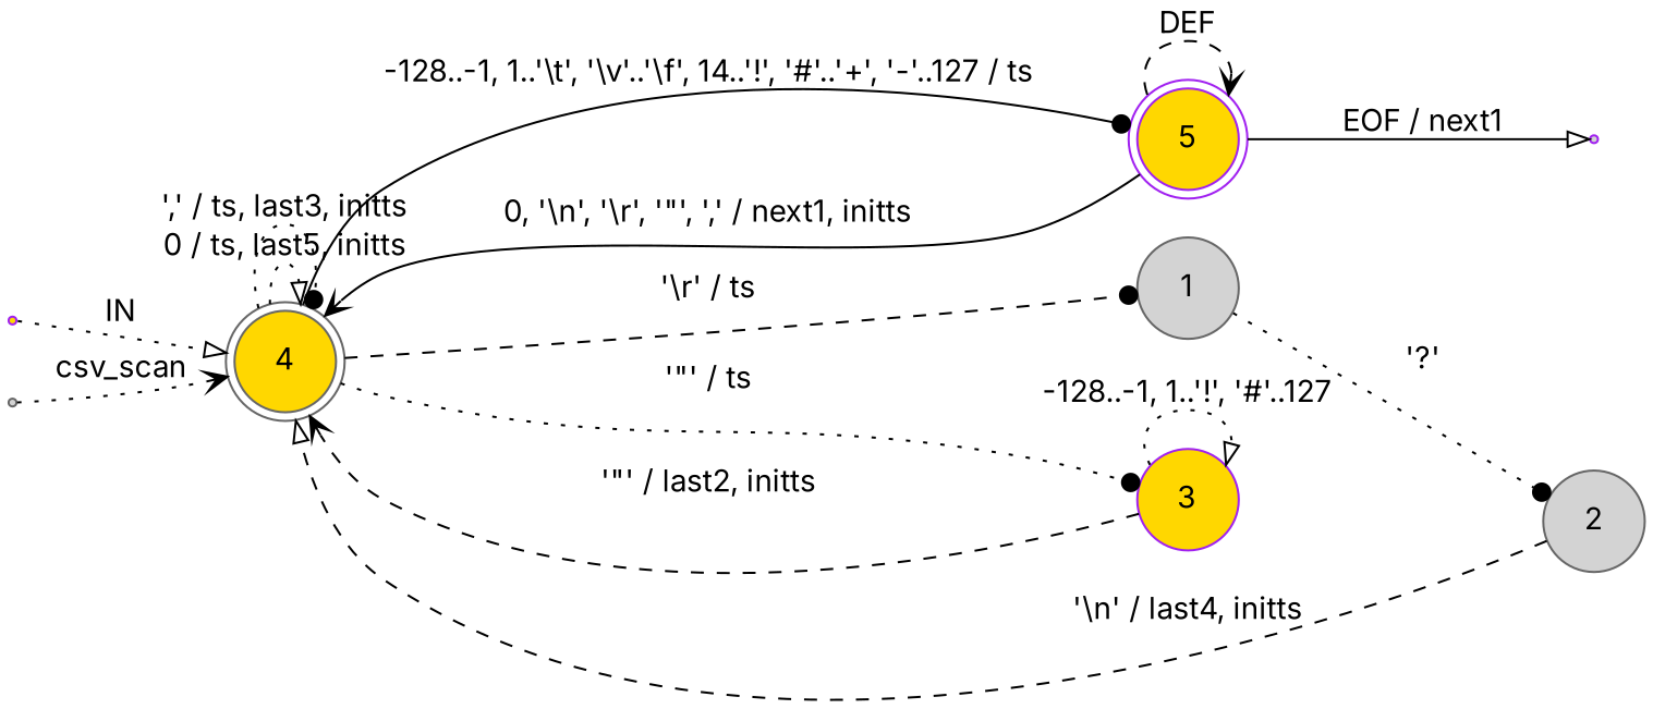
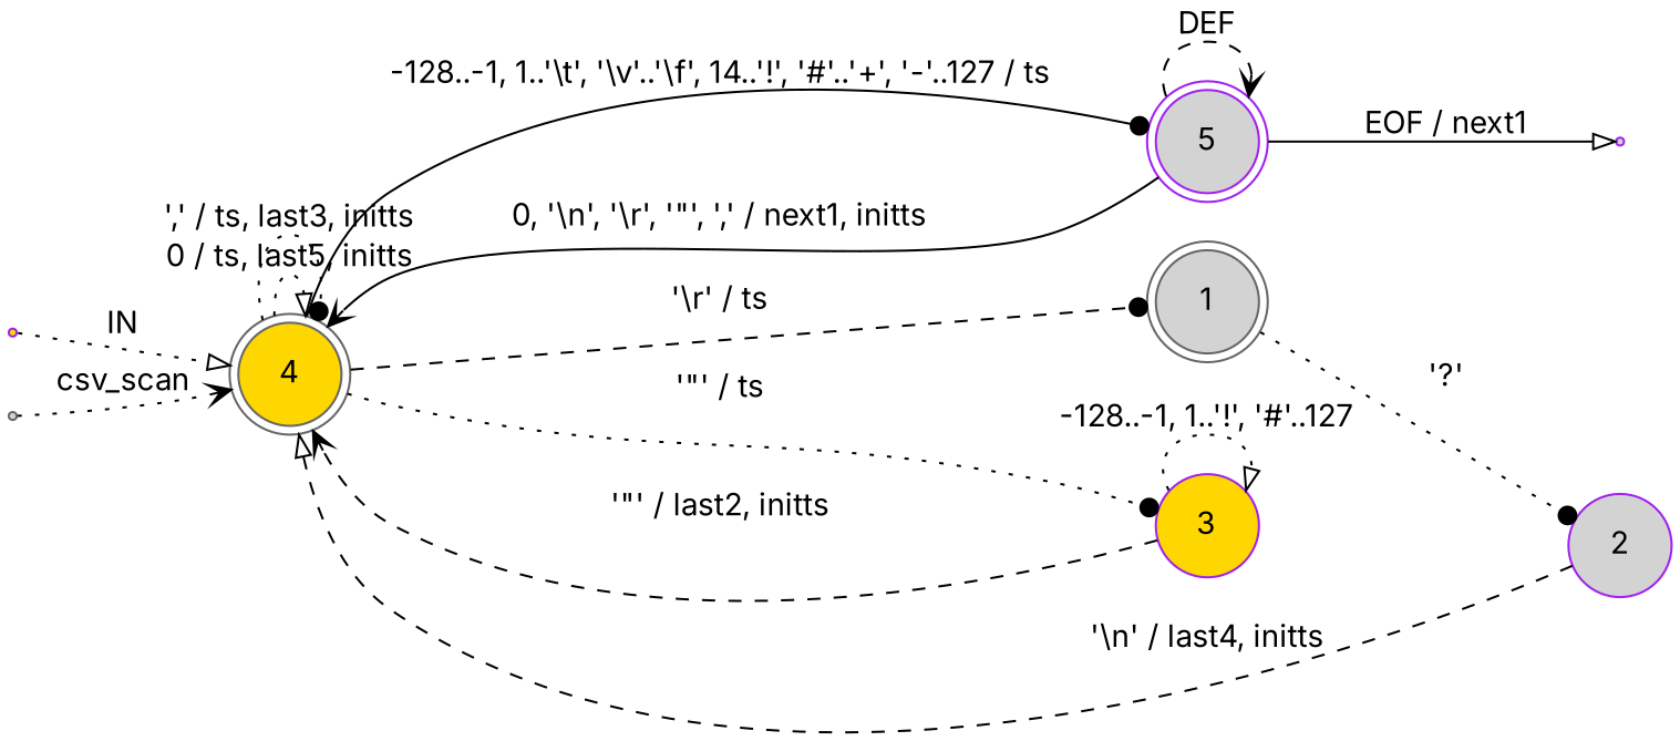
  digraph {
    fontname=Inter
    rankdir=LR
    node [color=purple fillcolor=gold fontname=Inter shape=point style=filled fixedsize=true]
    edge [arrowhead=onormal fontname=Inter style=dotted]
    ENTRY [fixedsize=""]
    4 [color=gray40 height=0.65 shape=doublecircle]
-   5 [height=0.65 shape=doublecircle]
-   1 [color=gray40 fillcolor=lightgrey height=0.65 shape=circle]
+   5 [fillcolor=lightgrey height=0.65 shape=doublecircle]
+   1 [color=gray40 fillcolor=lightgrey height=0.65 shape=doublecircle]
    3 [height=0.65 shape=circle]
    en_4 [color=gray40 fillcolor=lightgrey fixedsize=""]
    eof_5 [fillcolor=lightgrey fixedsize=""]
-   2 [color=gray40 fillcolor=lightgrey height=0.65 shape=circle]
+   2 [fillcolor=lightgrey height=0.65 shape=circle]
    ENTRY -> 4 [label=IN]
    4 -> 4 [label="0 / ts, last5, initts"]
    4 -> 4 [arrowhead=dot label="',' / ts, last3, initts"]
    4 -> 5 [arrowhead=dot label="-128..-1, 1..'\\t', '\\v'..'\\f', 14..'!', '#'..'+', '-'..127 / ts" style=solid]
    4 -> 1 [arrowhead=dot label="'\\r' / ts" style=dashed]
    4 -> 3 [arrowhead=dot label="'\"' / ts"]
    5 -> 4 [arrowhead=vee label="0, '\\n', '\\r', '\"', ',' / next1, initts" style=solid]
    5 -> 5 [arrowhead=vee label=DEF style=dashed]
    5 -> eof_5 [label="EOF / next1" style=solid]
    1 -> 2 [arrowhead=dot label="'?'"]
    3 -> 4 [arrowhead=vee label="'\"' / last2, initts" style=dashed]
    3 -> 3 [label="-128..-1, 1..'!', '#'..127"]
    en_4 -> 4 [arrowhead=vee label=csv_scan]
    2 -> 4 [label="'\\n' / last4, initts" style=dashed]
  }
